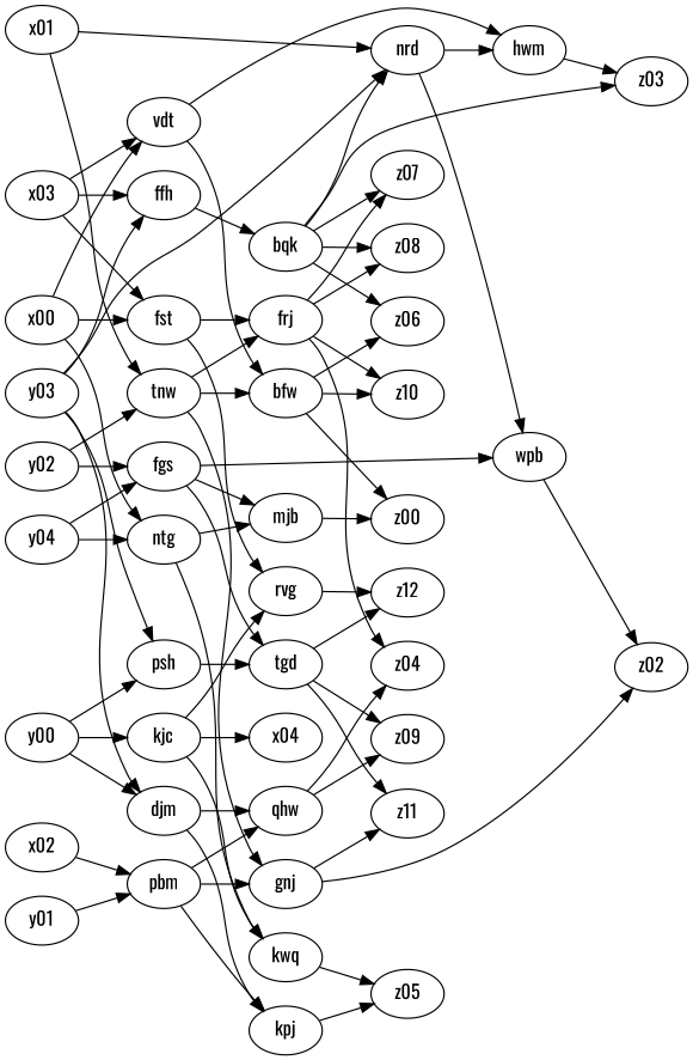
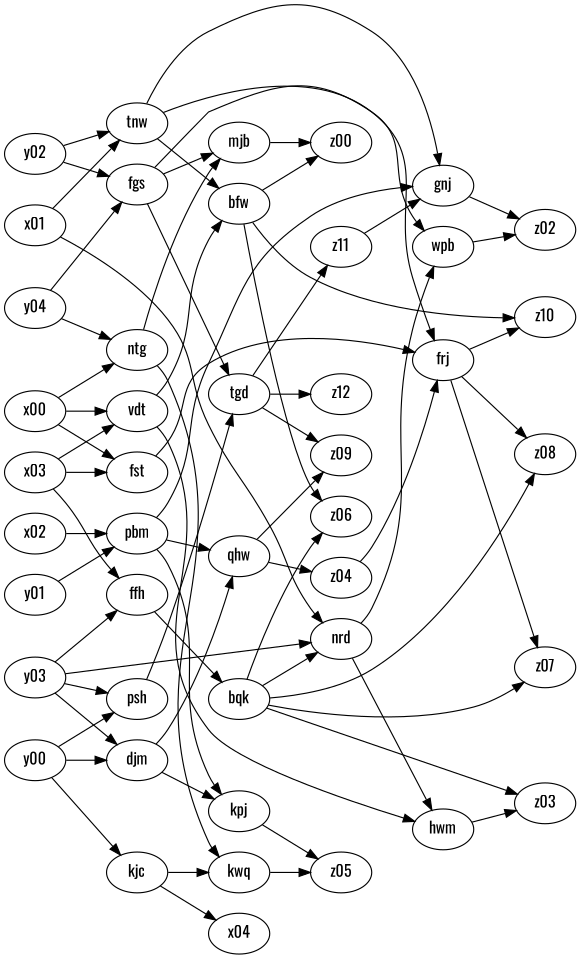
  digraph {
    fontname=Oswald
    rankdir=LR
    node [fontname=Oswald]
    edge [fontname=Oswald]
    ntg
    mjb
    kwq
    z00
    z05
    fgs
    tgd
    wpb
    z11
    z09
    z12
    z02
    y02
    tnw
    bfw
    frj
    gnj
    x01
    nrd
    hwm
    z10
    z06
    z08
    z04
    z07
    kpj
    x00
    fst
    vdt
-   rvg
    x03
    ffh
    bqk
    z03
    y00
    djm
    psh
    kjc
    qhw
    x04
    y03
    pbm
    y04
    y01
    x02
    ntg -> mjb
    ntg -> kwq
    mjb -> z00
    kwq -> z05
    fgs -> mjb
    fgs -> tgd
    fgs -> wpb
    tgd -> z11
    tgd -> z09
    tgd -> z12
    wpb -> z02
    y02 -> fgs
    y02 -> tnw
    tnw -> bfw
    tnw -> frj
    tnw -> gnj
    bfw -> z00
    bfw -> z10
    bfw -> z06
    frj -> z10
    frj -> z08
-   frj -> z04
+   z04 -> frj
    frj -> z07
-   gnj -> z11
+   z11 -> gnj
    gnj -> z02
    x01 -> tnw
    x01 -> nrd
    nrd -> wpb
    nrd -> hwm
    hwm -> z03
    kpj -> z05
    x00 -> ntg
    x00 -> fst
    x00 -> vdt
    fst -> frj
-   fst -> rvg
    vdt -> bfw
    vdt -> hwm
-   rvg -> z12
    x03 -> fst
    x03 -> vdt
    x03 -> ffh
    ffh -> bqk
    bqk -> nrd
    bqk -> z06
    bqk -> z08
    bqk -> z07
    bqk -> z03
    y00 -> djm
    y00 -> psh
    y00 -> kjc
    djm -> kpj
    djm -> qhw
    psh -> tgd
    kjc -> kwq
-   kjc -> rvg
    kjc -> x04
    qhw -> z09
    qhw -> z04
    y03 -> nrd
    y03 -> ffh
    y03 -> djm
    y03 -> psh
    pbm -> gnj
    pbm -> kpj
    pbm -> qhw
    y04 -> ntg
    y04 -> fgs
    y01 -> pbm
    x02 -> pbm
  }
